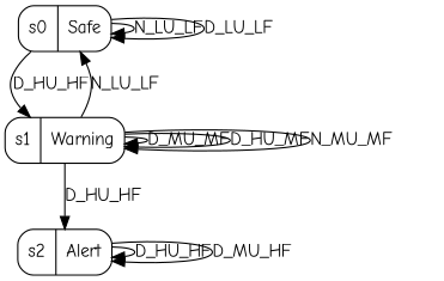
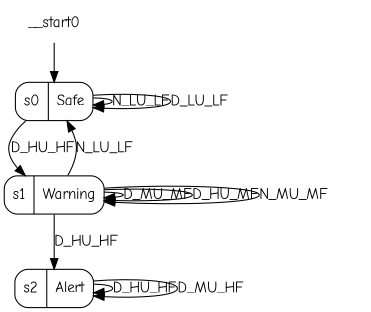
  digraph {
    fontname="Comic Neue"
    node [fontname="Comic Neue" shape=record style=rounded]
    edge [fontname="Comic Neue"]
    n1 [label="s0|Safe"]
    n2 [label="s1|Warning"]
    n3 [label="s2|Alert"]
+   __start0 [shape=none style=""]
    n1 -> n1 [label=N_LU_LF]
    n1 -> n1 [label=D_LU_LF]
    n1 -> n2 [label=D_HU_HF]
    n2 -> n1 [label=N_LU_LF]
    n2 -> n2 [label=D_MU_MF]
    n2 -> n2 [label=D_HU_MF]
    n2 -> n2 [label=N_MU_MF]
    n2 -> n3 [label=D_HU_HF]
    n3 -> n3 [label=D_HU_HF]
    n3 -> n3 [label=D_MU_HF]
+   __start0 -> n1
  }
